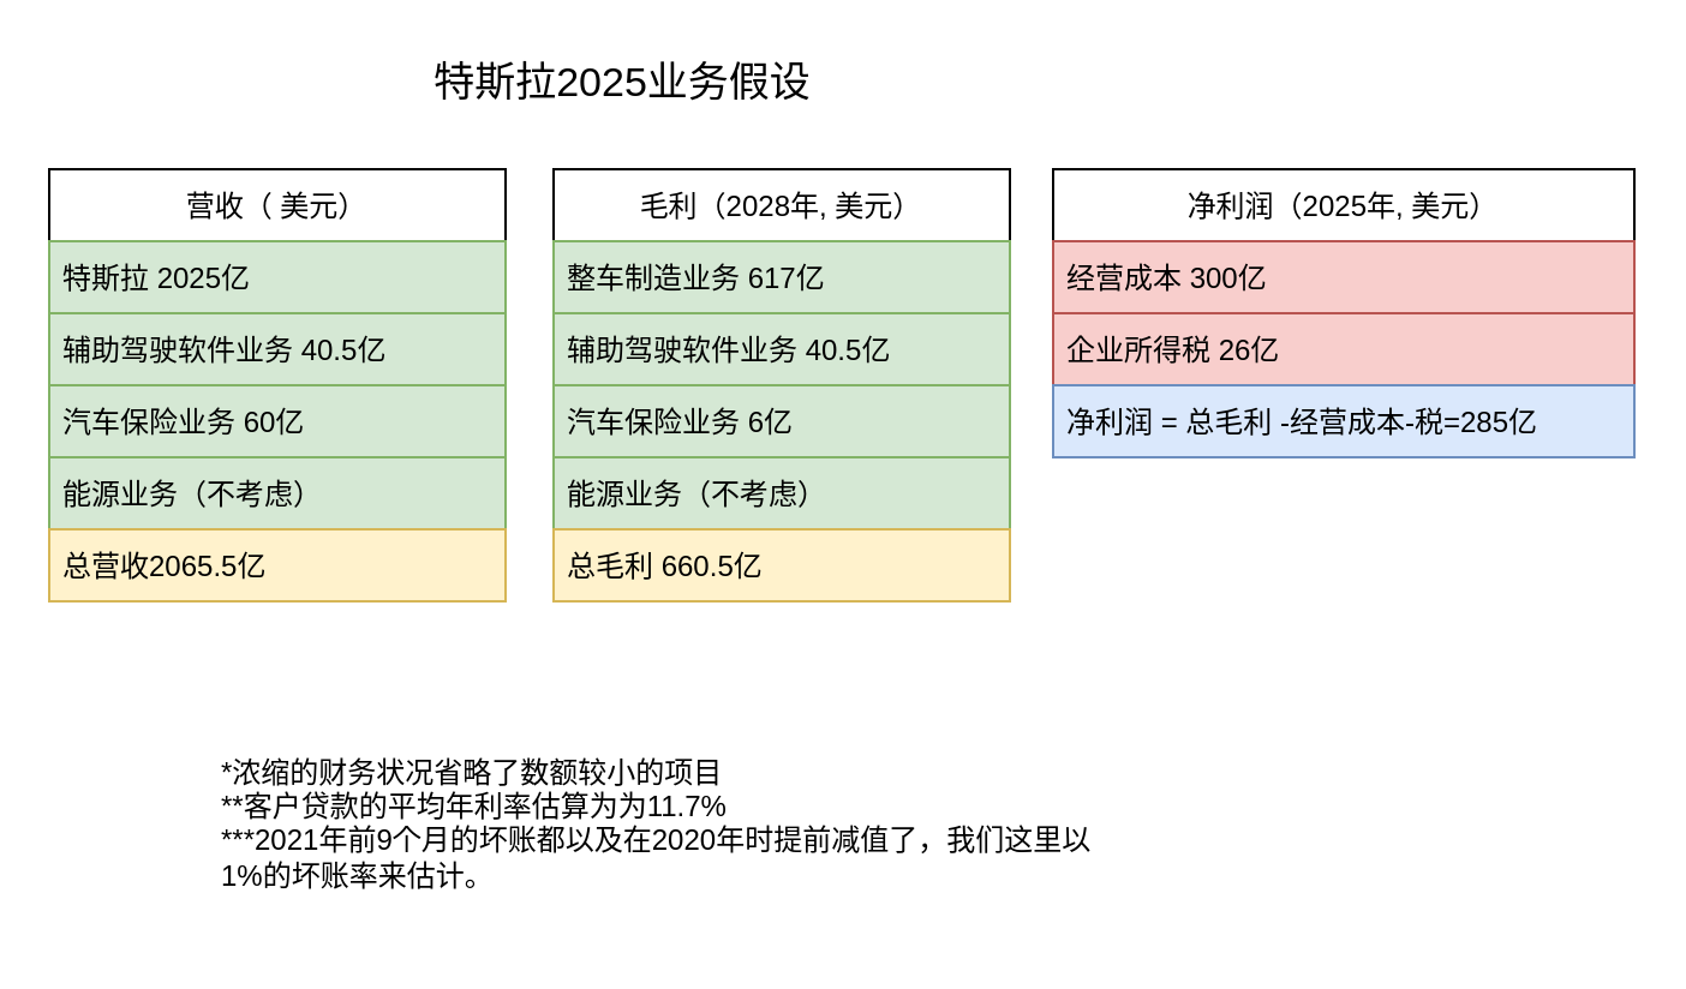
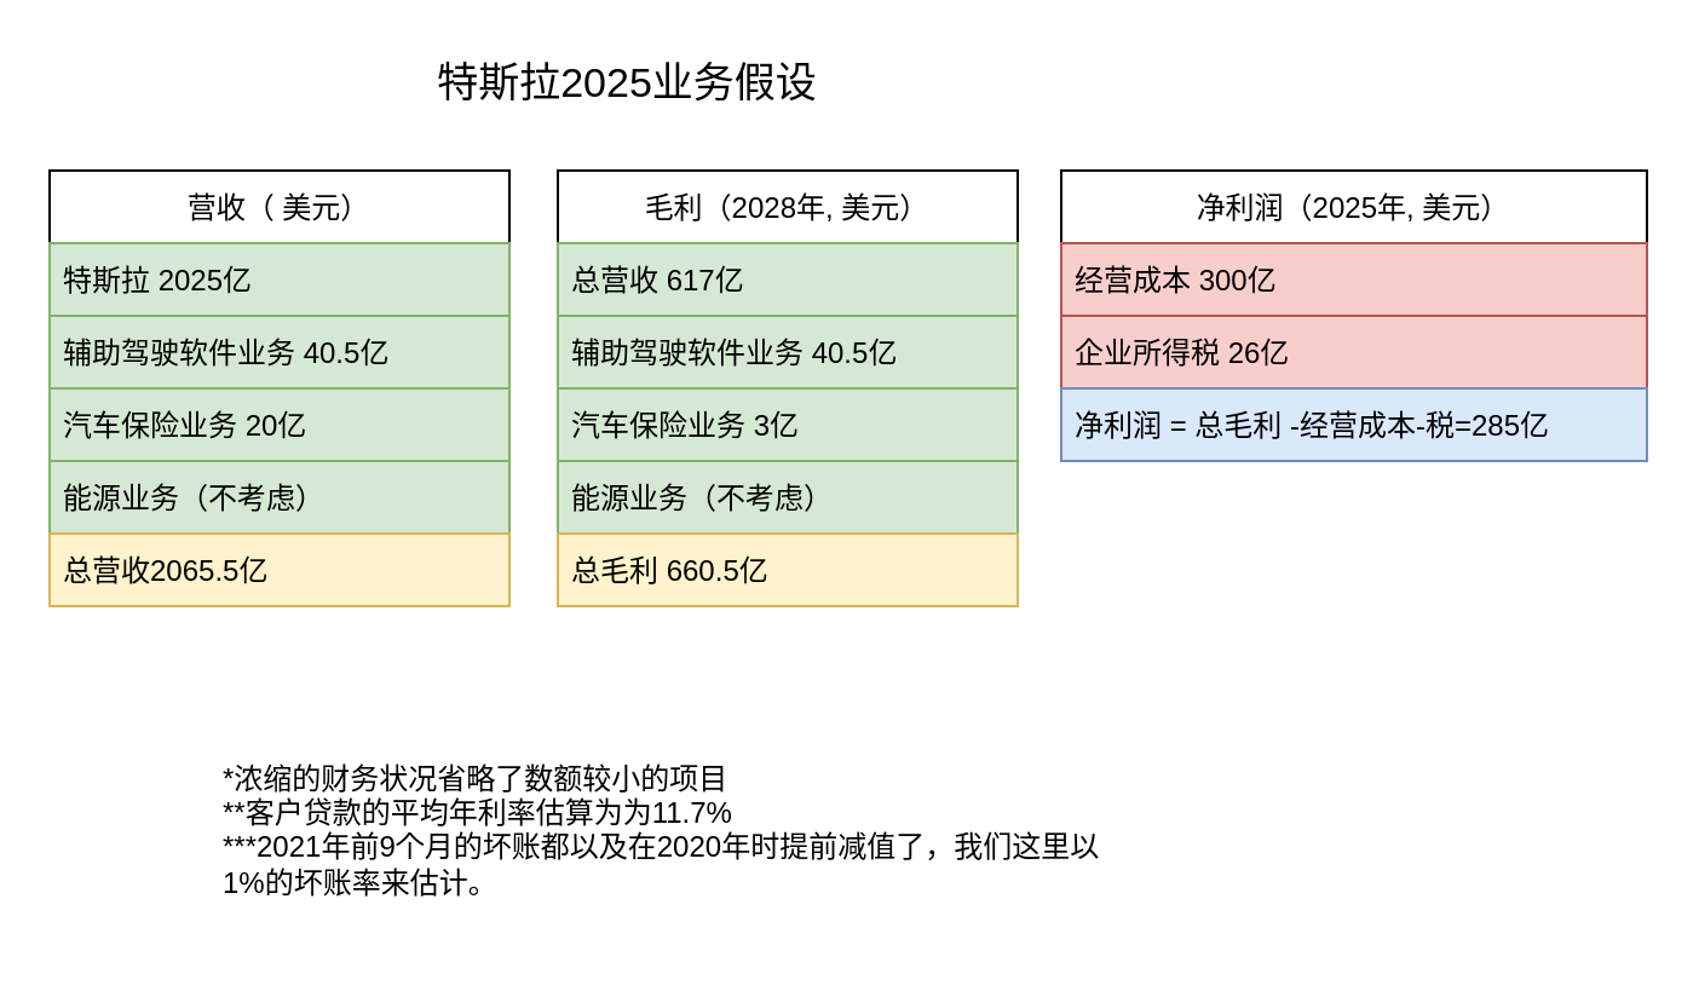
  <mxCell id="0" />
  <mxCell id="1" parent="0" />
  <mxCell id="2" value="营收（ 美元）" style="swimlane;fontStyle=0;childLayout=stackLayout;horizontal=1;startSize=30;horizontalStack=0;resizeParent=1;resizeParentMax=0;resizeLast=0;collapsible=1;marginBottom=0;" parent="1" vertex="1"><mxGeometry x="20" y="70" width="190" height="180" as="geometry" /></mxCell>
  <mxCell id="3" value="特斯拉 2025亿" style="text;strokeColor=#82b366;fillColor=#d5e8d4;align=left;verticalAlign=middle;spacingLeft=4;spacingRight=4;overflow=hidden;points=[[0,0.5],[1,0.5]];portConstraint=eastwest;rotatable=0;" parent="2" vertex="1"><mxGeometry y="30" width="190" height="30" as="geometry" /></mxCell>
  <mxCell id="4" value="辅助驾驶软件业务 40.5亿" style="text;strokeColor=#82b366;fillColor=#d5e8d4;align=left;verticalAlign=middle;spacingLeft=4;spacingRight=4;overflow=hidden;points=[[0,0.5],[1,0.5]];portConstraint=eastwest;rotatable=0;" parent="2" vertex="1"><mxGeometry y="60" width="190" height="30" as="geometry" /></mxCell>
- <mxCell id="5" value="汽车保险业务 60亿" style="text;strokeColor=#82b366;fillColor=#d5e8d4;align=left;verticalAlign=middle;spacingLeft=4;spacingRight=4;overflow=hidden;points=[[0,0.5],[1,0.5]];portConstraint=eastwest;rotatable=0;" parent="2" vertex="1"><mxGeometry y="90" width="190" height="30" as="geometry" /></mxCell>
+ <mxCell id="5" value="汽车保险业务 20亿" style="text;strokeColor=#82b366;fillColor=#d5e8d4;align=left;verticalAlign=middle;spacingLeft=4;spacingRight=4;overflow=hidden;points=[[0,0.5],[1,0.5]];portConstraint=eastwest;rotatable=0;" parent="2" vertex="1"><mxGeometry y="90" width="190" height="30" as="geometry" /></mxCell>
  <mxCell id="6" value="能源业务（不考虑）" style="text;strokeColor=#82b366;fillColor=#d5e8d4;align=left;verticalAlign=middle;spacingLeft=4;spacingRight=4;overflow=hidden;points=[[0,0.5],[1,0.5]];portConstraint=eastwest;rotatable=0;" parent="2" vertex="1"><mxGeometry y="120" width="190" height="30" as="geometry" /></mxCell>
  <mxCell id="7" value="总营收2065.5亿" style="text;strokeColor=#d6b656;fillColor=#fff2cc;align=left;verticalAlign=middle;spacingLeft=4;spacingRight=4;overflow=hidden;points=[[0,0.5],[1,0.5]];portConstraint=eastwest;rotatable=0;" parent="2" vertex="1"><mxGeometry y="150" width="190" height="30" as="geometry" /></mxCell>
  <mxCell id="8" value="特斯拉2025业务假设" style="text;html=1;strokeColor=none;fillColor=none;align=center;verticalAlign=middle;whiteSpace=wrap;rounded=0;fontSize=17;" parent="1" vertex="1"><mxGeometry x="125" y="20" width="268" height="30" as="geometry" /></mxCell>
  <mxCell id="9" value="&lt;span&gt;*&lt;/span&gt;&lt;span&gt;浓缩的财务状况省略了数额较小的项目&lt;/span&gt;&lt;span&gt;&lt;br&gt;*&lt;/span&gt;&lt;span&gt;*&lt;/span&gt;&lt;span&gt;客户贷款的平均年利率估算为为11.7%&lt;br&gt;&lt;/span&gt;&lt;span&gt;***2021年前9个月的坏账都以及在2020年时提前减值了，我们这里以1%的坏账率来估计。&lt;/span&gt;&lt;span&gt;&lt;br&gt;&lt;/span&gt;&lt;span&gt;&lt;br&gt;&lt;/span&gt;" style="text;html=1;strokeColor=none;fillColor=none;align=left;verticalAlign=middle;whiteSpace=wrap;rounded=0;" parent="1" vertex="1"><mxGeometry x="90" y="310" width="370" height="80" as="geometry" /></mxCell>
  <mxCell id="10" value="毛利（2028年, 美元）" style="swimlane;fontStyle=0;childLayout=stackLayout;horizontal=1;startSize=30;horizontalStack=0;resizeParent=1;resizeParentMax=0;resizeLast=0;collapsible=1;marginBottom=0;" parent="1" vertex="1"><mxGeometry x="230" y="70" width="190" height="180" as="geometry" /></mxCell>
- <mxCell id="11" value="整车制造业务 617亿" style="text;strokeColor=#82b366;fillColor=#d5e8d4;align=left;verticalAlign=middle;spacingLeft=4;spacingRight=4;overflow=hidden;points=[[0,0.5],[1,0.5]];portConstraint=eastwest;rotatable=0;" parent="10" vertex="1"><mxGeometry y="30" width="190" height="30" as="geometry" /></mxCell>
+ <mxCell id="11" value="总营收 617亿" style="text;strokeColor=#82b366;fillColor=#d5e8d4;align=left;verticalAlign=middle;spacingLeft=4;spacingRight=4;overflow=hidden;points=[[0,0.5],[1,0.5]];portConstraint=eastwest;rotatable=0;" parent="10" vertex="1"><mxGeometry y="30" width="190" height="30" as="geometry" /></mxCell>
  <mxCell id="12" value="辅助驾驶软件业务 40.5亿" style="text;strokeColor=#82b366;fillColor=#d5e8d4;align=left;verticalAlign=middle;spacingLeft=4;spacingRight=4;overflow=hidden;points=[[0,0.5],[1,0.5]];portConstraint=eastwest;rotatable=0;" parent="10" vertex="1"><mxGeometry y="60" width="190" height="30" as="geometry" /></mxCell>
- <mxCell id="13" value="汽车保险业务 6亿" style="text;strokeColor=#82b366;fillColor=#d5e8d4;align=left;verticalAlign=middle;spacingLeft=4;spacingRight=4;overflow=hidden;points=[[0,0.5],[1,0.5]];portConstraint=eastwest;rotatable=0;" parent="10" vertex="1"><mxGeometry y="90" width="190" height="30" as="geometry" /></mxCell>
+ <mxCell id="13" value="汽车保险业务 3亿" style="text;strokeColor=#82b366;fillColor=#d5e8d4;align=left;verticalAlign=middle;spacingLeft=4;spacingRight=4;overflow=hidden;points=[[0,0.5],[1,0.5]];portConstraint=eastwest;rotatable=0;" parent="10" vertex="1"><mxGeometry y="90" width="190" height="30" as="geometry" /></mxCell>
  <mxCell id="14" value="能源业务（不考虑）" style="text;strokeColor=#82b366;fillColor=#d5e8d4;align=left;verticalAlign=middle;spacingLeft=4;spacingRight=4;overflow=hidden;points=[[0,0.5],[1,0.5]];portConstraint=eastwest;rotatable=0;" parent="10" vertex="1"><mxGeometry y="120" width="190" height="30" as="geometry" /></mxCell>
  <mxCell id="15" value="总毛利 660.5亿" style="text;strokeColor=#d6b656;fillColor=#fff2cc;align=left;verticalAlign=middle;spacingLeft=4;spacingRight=4;overflow=hidden;points=[[0,0.5],[1,0.5]];portConstraint=eastwest;rotatable=0;" parent="10" vertex="1"><mxGeometry y="150" width="190" height="30" as="geometry" /></mxCell>
  <mxCell id="16" value="净利润（2025年, 美元）" style="swimlane;fontStyle=0;childLayout=stackLayout;horizontal=1;startSize=30;horizontalStack=0;resizeParent=1;resizeParentMax=0;resizeLast=0;collapsible=1;marginBottom=0;" parent="1" vertex="1"><mxGeometry x="438" y="70" width="242" height="120" as="geometry" /></mxCell>
  <mxCell id="17" value="经营成本 300亿" style="text;strokeColor=#b85450;fillColor=#f8cecc;align=left;verticalAlign=middle;spacingLeft=4;spacingRight=4;overflow=hidden;points=[[0,0.5],[1,0.5]];portConstraint=eastwest;rotatable=0;" parent="16" vertex="1"><mxGeometry y="30" width="242" height="30" as="geometry" /></mxCell>
  <mxCell id="18" value="企业所得税 26亿" style="text;strokeColor=#b85450;fillColor=#f8cecc;align=left;verticalAlign=middle;spacingLeft=4;spacingRight=4;overflow=hidden;points=[[0,0.5],[1,0.5]];portConstraint=eastwest;rotatable=0;" parent="16" vertex="1"><mxGeometry y="60" width="242" height="30" as="geometry" /></mxCell>
  <mxCell id="19" value="净利润 = 总毛利 -经营成本-税=285亿  " style="text;strokeColor=#6c8ebf;fillColor=#dae8fc;align=left;verticalAlign=middle;spacingLeft=4;spacingRight=4;overflow=hidden;points=[[0,0.5],[1,0.5]];portConstraint=eastwest;rotatable=0;" parent="16" vertex="1"><mxGeometry y="90" width="242" height="30" as="geometry" /></mxCell>
